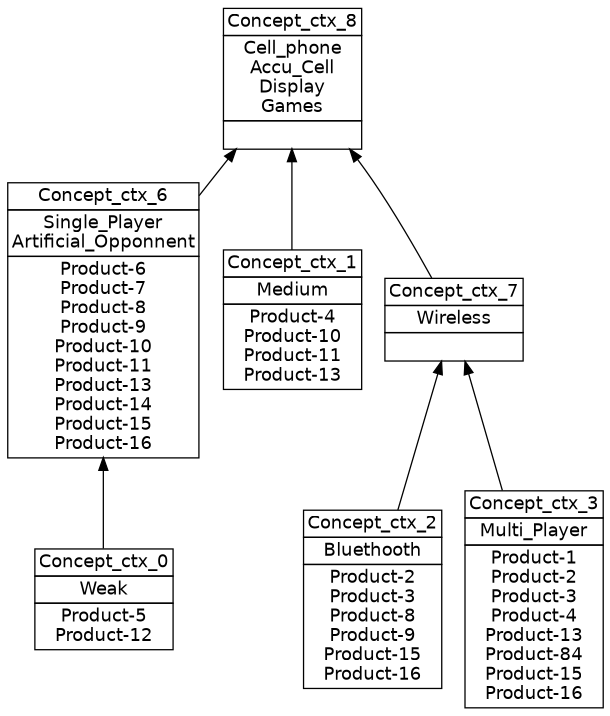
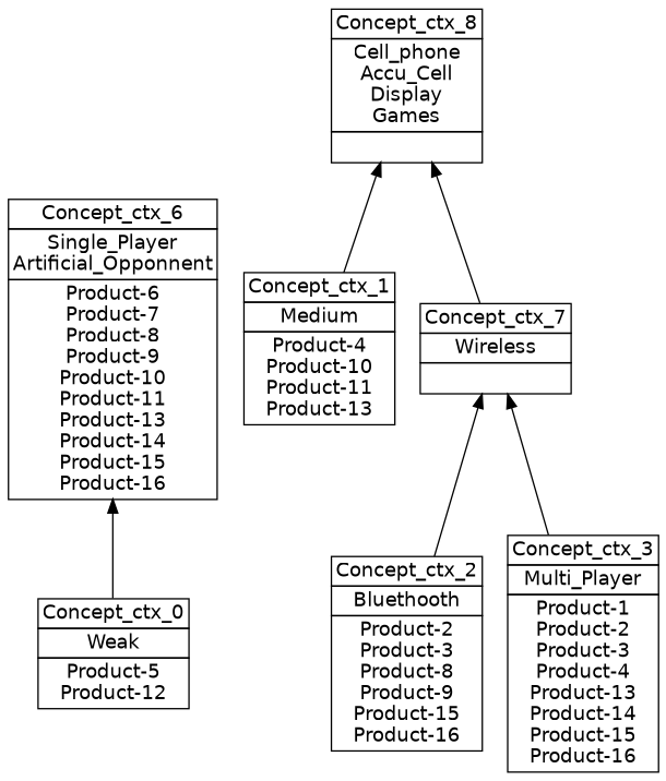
  digraph {
    nodesep=0.2
    rankdir=BT
    ranksep=0.3
    node [fontname="DejaVu Sans" margin="0.03,0.03" shape=none]
    edge [headport=p tailport=p]
    n1 [label=<<table border="0" cellborder="1" cellspacing="0" port="p"><tr><td>Concept_ctx_0</td></tr><tr><td>Weak<br/></td></tr><tr><td>Product-5<br/>Product-12<br/></td></tr></table>>]
    n2 [label=<<table border="0" cellborder="1" cellspacing="0" port="p"><tr><td>Concept_ctx_6</td></tr><tr><td>Single_Player<br/>Artificial_Opponnent<br/></td></tr><tr><td>Product-6<br/>Product-7<br/>Product-8<br/>Product-9<br/>Product-10<br/>Product-11<br/>Product-13<br/>Product-14<br/>Product-15<br/>Product-16<br/></td></tr></table>>]
    n3 [label=<<table border="0" cellborder="1" cellspacing="0" port="p"><tr><td>Concept_ctx_8</td></tr><tr><td>Cell_phone<br/>Accu_Cell<br/>Display<br/>Games<br/></td></tr><tr><td><br/></td></tr></table>>]
    n4 [label=<<table border="0" cellborder="1" cellspacing="0" port="p"><tr><td>Concept_ctx_1</td></tr><tr><td>Medium<br/></td></tr><tr><td>Product-4<br/>Product-10<br/>Product-11<br/>Product-13<br/></td></tr></table>>]
    n5 [label=<<table border="0" cellborder="1" cellspacing="0" port="p"><tr><td>Concept_ctx_2</td></tr><tr><td>Bluethooth<br/></td></tr><tr><td>Product-2<br/>Product-3<br/>Product-8<br/>Product-9<br/>Product-15<br/>Product-16<br/></td></tr></table>>]
    n6 [label=<<table border="0" cellborder="1" cellspacing="0" port="p"><tr><td>Concept_ctx_7</td></tr><tr><td>Wireless<br/></td></tr><tr><td><br/></td></tr></table>>]
-   n7 [label=<<table border="0" cellborder="1" cellspacing="0" port="p"><tr><td>Concept_ctx_3</td></tr><tr><td>Multi_Player<br/></td></tr><tr><td>Product-1<br/>Product-2<br/>Product-3<br/>Product-4<br/>Product-13<br/>Product-84<br/>Product-15<br/>Product-16<br/></td></tr></table>>]
+   n7 [label=<<table border="0" cellborder="1" cellspacing="0" port="p"><tr><td>Concept_ctx_3</td></tr><tr><td>Multi_Player<br/></td></tr><tr><td>Product-1<br/>Product-2<br/>Product-3<br/>Product-4<br/>Product-13<br/>Product-14<br/>Product-15<br/>Product-16<br/></td></tr></table>>]
    n1 -> n2
-   n2 -> n3
    n4 -> n3
    n5 -> n6
    n6 -> n3
    n7 -> n6
  }
